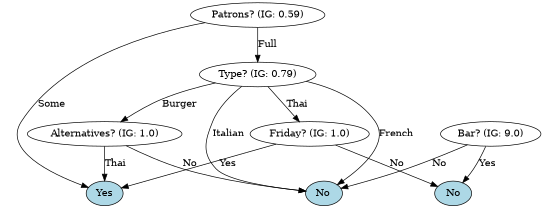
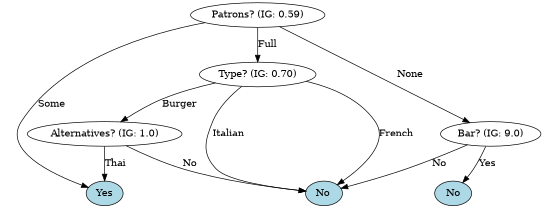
  digraph {
    n1 [label="Patrons? (IG: 0.59)"]
    n2 [label="Bar? (IG: 9.0)"]
-   n3 [label="Type? (IG: 0.79)"]
+   n3 [label="Type? (IG: 0.70)"]
    n4 [fillcolor=lightblue label=Yes shape=ellipse style=filled]
    n5 [fillcolor=lightblue label=No shape=ellipse style=filled]
    n6 [fillcolor=lightblue label="No " shape=ellipse style=filled]
    n7 [label="Alternatives? (IG: 1.0)"]
-   n8 [label="Friday? (IG: 1.0)"]
+   n1 -> n2 [label=None]
    n1 -> n3 [label=Full]
    n1 -> n4 [label=Some]
    n2 -> n5 [label=Yes]
    n2 -> n6 [label=No]
    n3 -> n6 [label=Italian]
    n3 -> n6 [label=French]
    n3 -> n7 [label=Burger]
-   n3 -> n8 [label=Thai]
    n7 -> n4 [label=Thai]
    n7 -> n6 [label=No]
-   n8 -> n4 [label=Yes]
-   n8 -> n5 [label=No]
  }
